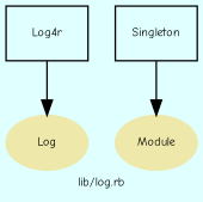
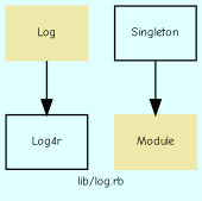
  digraph {
    bgcolor=lightcyan1
    compound=true
    fontname="Comic Neue"
    fontsize=8
    label="lib/log.rb"
    node [color=palegoldenrod fontname="Comic Neue" fontsize=8 shape=ellipse]
    edge [fontname="Comic Neue"]
-   n1 [fontcolor=black label=Log style=filled]
-   n2 [fontcolor=black label=Module style=filled]
+   n1 [fontcolor=black label=Log shape=box style=filled]
+   n2 [fontcolor=black label=Module shape=box style=filled]
    n3 [color=black label=Singleton shape=box]
    n4 [color=black label=Log4r shape=box]
    n3 -> n2
-   n4 -> n1
+   n1 -> n4
  }
